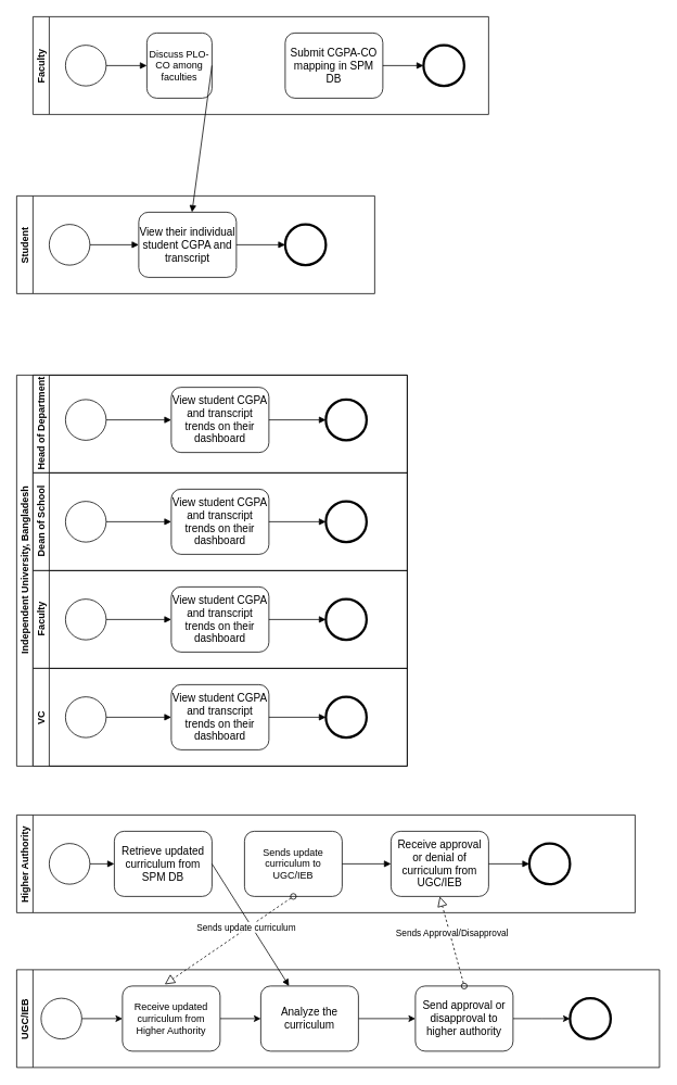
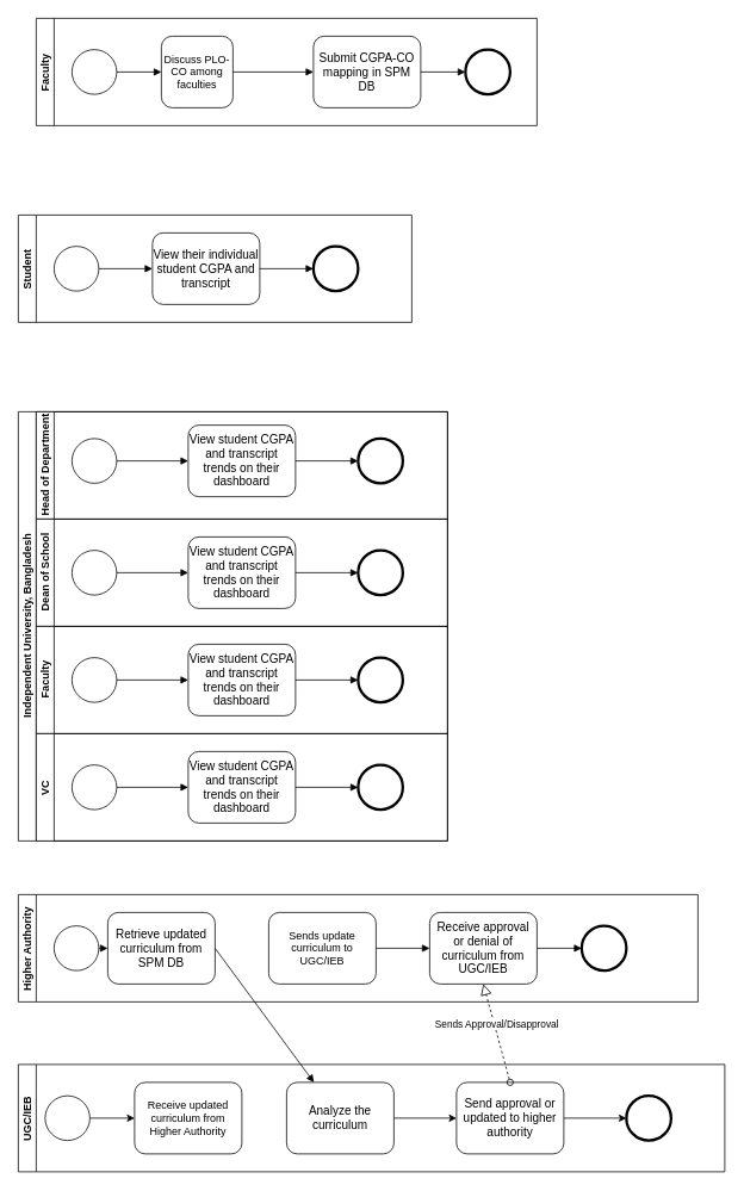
  <mxCell id="0" />
  <mxCell id="1" parent="0" />
  <mxCell id="2" value="Student" style="swimlane;startSize=20;horizontal=0;" parent="1" vertex="1"><mxGeometry x="20" y="240" width="440" height="120" as="geometry" /></mxCell>
  <mxCell id="3" value="" style="shape=mxgraph.bpmn.shape;html=1;verticalLabelPosition=bottom;labelBackgroundColor=#ffffff;verticalAlign=top;align=center;perimeter=ellipsePerimeter;outlineConnect=0;outline=standard;symbol=general;" parent="2" vertex="1"><mxGeometry x="40" y="35" width="50" height="50" as="geometry" /></mxCell>
  <mxCell id="4" value="&lt;span style=&quot;font-size: 10.0pt ; font-family: &amp;#34;arial&amp;#34; , sans-serif&quot;&gt;View their individual student CGPA and transcript&lt;/span&gt;" style="shape=ext;rounded=1;html=1;whiteSpace=wrap;" parent="2" vertex="1"><mxGeometry x="150" y="20" width="120" height="80" as="geometry" /></mxCell>
  <mxCell id="5" value="" style="endArrow=block;endFill=1;endSize=6;html=1;exitX=1;exitY=0.5;exitDx=0;exitDy=0;entryX=0;entryY=0.5;entryDx=0;entryDy=0;" edge="1" parent="2" source="3" target="4"><mxGeometry width="100" relative="1" as="geometry"><mxPoint x="110" y="70" as="sourcePoint" /><mxPoint x="130" y="80" as="targetPoint" /></mxGeometry></mxCell>
  <mxCell id="6" value="" style="shape=mxgraph.bpmn.shape;html=1;verticalLabelPosition=bottom;labelBackgroundColor=#ffffff;verticalAlign=top;align=center;perimeter=ellipsePerimeter;outlineConnect=0;outline=end;symbol=general;" vertex="1" parent="2"><mxGeometry x="330" y="35" width="50" height="50" as="geometry" /></mxCell>
  <mxCell id="7" value="" style="endArrow=block;endFill=1;endSize=6;html=1;exitX=1;exitY=0.5;exitDx=0;exitDy=0;entryX=0;entryY=0.5;entryDx=0;entryDy=0;" edge="1" parent="2" source="4" target="6"><mxGeometry width="100" relative="1" as="geometry"><mxPoint x="290" y="-30" as="sourcePoint" /><mxPoint x="390" y="-30" as="targetPoint" /></mxGeometry></mxCell>
  <mxCell id="8" value="Independent University, Bangladesh" style="swimlane;html=1;childLayout=stackLayout;resizeParent=1;resizeParentMax=0;horizontal=0;startSize=20;horizontalStack=0;" parent="1" vertex="1"><mxGeometry x="20" y="460" width="480" height="480" as="geometry" /></mxCell>
  <mxCell id="9" value="Head of Department" style="swimlane;html=1;startSize=20;horizontal=0;" parent="8" vertex="1"><mxGeometry x="20" width="460" height="120" as="geometry" /></mxCell>
  <mxCell id="10" value="&lt;p class=&quot;MsoNormal&quot;&gt;&lt;span style=&quot;font-size: 10.0pt ; font-family: &amp;#34;arial&amp;#34; , sans-serif&quot;&gt;View student CGPA and transcript trends on their&lt;br/&gt;dashboard&lt;b&gt;&lt;/b&gt;&lt;/span&gt;&lt;/p&gt;" style="shape=ext;rounded=1;html=1;whiteSpace=wrap;" parent="9" vertex="1"><mxGeometry x="170" y="15" width="120" height="80" as="geometry" /></mxCell>
  <mxCell id="11" value="" style="shape=mxgraph.bpmn.shape;html=1;verticalLabelPosition=bottom;labelBackgroundColor=#ffffff;verticalAlign=top;align=center;perimeter=ellipsePerimeter;outlineConnect=0;outline=standard;symbol=general;" parent="9" vertex="1"><mxGeometry x="40" y="30" width="50" height="50" as="geometry" /></mxCell>
  <mxCell id="12" value="" style="shape=mxgraph.bpmn.shape;html=1;verticalLabelPosition=bottom;labelBackgroundColor=#ffffff;verticalAlign=top;align=center;perimeter=ellipsePerimeter;outlineConnect=0;outline=end;symbol=general;" vertex="1" parent="9"><mxGeometry x="360" y="30" width="50" height="50" as="geometry" /></mxCell>
  <mxCell id="13" value="" style="endArrow=block;endFill=1;endSize=6;html=1;exitX=1;exitY=0.5;exitDx=0;exitDy=0;entryX=0;entryY=0.5;entryDx=0;entryDy=0;" edge="1" parent="9" target="12" source="10"><mxGeometry width="100" relative="1" as="geometry"><mxPoint x="430" y="35" as="sourcePoint" /><mxPoint x="430" y="-65" as="targetPoint" /></mxGeometry></mxCell>
  <mxCell id="14" value="" style="endArrow=block;endFill=1;endSize=6;html=1;exitX=1;exitY=0.5;exitDx=0;exitDy=0;entryX=0;entryY=0.5;entryDx=0;entryDy=0;" edge="1" parent="9" source="11" target="10"><mxGeometry width="100" relative="1" as="geometry"><mxPoint x="80" y="-150" as="sourcePoint" /><mxPoint x="140" y="-150" as="targetPoint" /></mxGeometry></mxCell>
  <mxCell id="15" value="Dean of School" style="swimlane;html=1;startSize=20;horizontal=0;" parent="8" vertex="1"><mxGeometry x="20" y="120" width="460" height="120" as="geometry" /></mxCell>
  <mxCell id="16" value="&lt;p class=&quot;MsoNormal&quot;&gt;&lt;span style=&quot;font-size: 10.0pt ; font-family: &amp;#34;arial&amp;#34; , sans-serif&quot;&gt;View student CGPA and transcript trends on their&lt;br/&gt;dashboard&lt;b&gt;&lt;/b&gt;&lt;/span&gt;&lt;/p&gt;" style="shape=ext;rounded=1;html=1;whiteSpace=wrap;" vertex="1" parent="15"><mxGeometry x="170" y="20" width="120" height="80" as="geometry" /></mxCell>
  <mxCell id="17" value="" style="shape=mxgraph.bpmn.shape;html=1;verticalLabelPosition=bottom;labelBackgroundColor=#ffffff;verticalAlign=top;align=center;perimeter=ellipsePerimeter;outlineConnect=0;outline=standard;symbol=general;" vertex="1" parent="15"><mxGeometry x="40" y="35" width="50" height="50" as="geometry" /></mxCell>
  <mxCell id="18" value="" style="shape=mxgraph.bpmn.shape;html=1;verticalLabelPosition=bottom;labelBackgroundColor=#ffffff;verticalAlign=top;align=center;perimeter=ellipsePerimeter;outlineConnect=0;outline=end;symbol=general;" vertex="1" parent="15"><mxGeometry x="360" y="35" width="50" height="50" as="geometry" /></mxCell>
  <mxCell id="19" value="" style="endArrow=block;endFill=1;endSize=6;html=1;exitX=1;exitY=0.5;exitDx=0;exitDy=0;entryX=0;entryY=0.5;entryDx=0;entryDy=0;" edge="1" parent="15" source="16" target="18"><mxGeometry width="100" relative="1" as="geometry"><mxPoint x="290" y="-190" as="sourcePoint" /><mxPoint x="290" y="-290" as="targetPoint" /></mxGeometry></mxCell>
  <mxCell id="20" value="" style="endArrow=block;endFill=1;endSize=6;html=1;exitX=1;exitY=0.5;exitDx=0;exitDy=0;entryX=0;entryY=0.5;entryDx=0;entryDy=0;" edge="1" parent="15" source="17" target="16"><mxGeometry width="100" relative="1" as="geometry"><mxPoint x="-60" y="-375" as="sourcePoint" /><mxPoint y="-375" as="targetPoint" /></mxGeometry></mxCell>
  <mxCell id="21" value="Faculty" style="swimlane;html=1;startSize=20;horizontal=0;" parent="8" vertex="1"><mxGeometry x="20" y="240" width="460" height="120" as="geometry" /></mxCell>
  <mxCell id="22" value="&lt;p class=&quot;MsoNormal&quot;&gt;&lt;span style=&quot;font-size: 10.0pt ; font-family: &amp;#34;arial&amp;#34; , sans-serif&quot;&gt;View student CGPA and transcript trends on their&lt;br/&gt;dashboard&lt;b&gt;&lt;/b&gt;&lt;/span&gt;&lt;/p&gt;" style="shape=ext;rounded=1;html=1;whiteSpace=wrap;" vertex="1" parent="21"><mxGeometry x="170" y="20" width="120" height="80" as="geometry" /></mxCell>
  <mxCell id="23" value="" style="shape=mxgraph.bpmn.shape;html=1;verticalLabelPosition=bottom;labelBackgroundColor=#ffffff;verticalAlign=top;align=center;perimeter=ellipsePerimeter;outlineConnect=0;outline=standard;symbol=general;" vertex="1" parent="21"><mxGeometry x="40" y="35" width="50" height="50" as="geometry" /></mxCell>
  <mxCell id="24" value="" style="shape=mxgraph.bpmn.shape;html=1;verticalLabelPosition=bottom;labelBackgroundColor=#ffffff;verticalAlign=top;align=center;perimeter=ellipsePerimeter;outlineConnect=0;outline=end;symbol=general;" vertex="1" parent="21"><mxGeometry x="360" y="35" width="50" height="50" as="geometry" /></mxCell>
  <mxCell id="25" value="" style="endArrow=block;endFill=1;endSize=6;html=1;exitX=1;exitY=0.5;exitDx=0;exitDy=0;entryX=0;entryY=0.5;entryDx=0;entryDy=0;" edge="1" parent="21" source="22" target="24"><mxGeometry width="100" relative="1" as="geometry"><mxPoint x="290" y="-190" as="sourcePoint" /><mxPoint x="290" y="-290" as="targetPoint" /></mxGeometry></mxCell>
  <mxCell id="26" value="" style="endArrow=block;endFill=1;endSize=6;html=1;exitX=1;exitY=0.5;exitDx=0;exitDy=0;entryX=0;entryY=0.5;entryDx=0;entryDy=0;" edge="1" parent="21" source="23" target="22"><mxGeometry width="100" relative="1" as="geometry"><mxPoint x="-60" y="-375" as="sourcePoint" /><mxPoint y="-375" as="targetPoint" /></mxGeometry></mxCell>
  <mxCell id="27" value="VC" style="swimlane;startSize=20;horizontal=0;" parent="8" vertex="1"><mxGeometry x="20" y="360" width="460" height="120" as="geometry" /></mxCell>
  <mxCell id="28" value="&lt;p class=&quot;MsoNormal&quot;&gt;&lt;span style=&quot;font-size: 10.0pt ; font-family: &amp;#34;arial&amp;#34; , sans-serif&quot;&gt;View student CGPA and transcript trends on their&lt;br/&gt;dashboard&lt;b&gt;&lt;/b&gt;&lt;/span&gt;&lt;/p&gt;" style="shape=ext;rounded=1;html=1;whiteSpace=wrap;" vertex="1" parent="27"><mxGeometry x="170" y="20" width="120" height="80" as="geometry" /></mxCell>
  <mxCell id="29" value="" style="shape=mxgraph.bpmn.shape;html=1;verticalLabelPosition=bottom;labelBackgroundColor=#ffffff;verticalAlign=top;align=center;perimeter=ellipsePerimeter;outlineConnect=0;outline=standard;symbol=general;" vertex="1" parent="27"><mxGeometry x="40" y="35" width="50" height="50" as="geometry" /></mxCell>
  <mxCell id="30" value="" style="shape=mxgraph.bpmn.shape;html=1;verticalLabelPosition=bottom;labelBackgroundColor=#ffffff;verticalAlign=top;align=center;perimeter=ellipsePerimeter;outlineConnect=0;outline=end;symbol=general;" vertex="1" parent="27"><mxGeometry x="360" y="35" width="50" height="50" as="geometry" /></mxCell>
  <mxCell id="31" value="" style="endArrow=block;endFill=1;endSize=6;html=1;exitX=1;exitY=0.5;exitDx=0;exitDy=0;entryX=0;entryY=0.5;entryDx=0;entryDy=0;" edge="1" parent="27" source="28" target="30"><mxGeometry width="100" relative="1" as="geometry"><mxPoint x="290" y="-190" as="sourcePoint" /><mxPoint x="290" y="-290" as="targetPoint" /></mxGeometry></mxCell>
  <mxCell id="32" value="" style="endArrow=block;endFill=1;endSize=6;html=1;exitX=1;exitY=0.5;exitDx=0;exitDy=0;entryX=0;entryY=0.5;entryDx=0;entryDy=0;" edge="1" parent="27" source="29" target="28"><mxGeometry width="100" relative="1" as="geometry"><mxPoint x="-60" y="-375" as="sourcePoint" /><mxPoint y="-375" as="targetPoint" /></mxGeometry></mxCell>
  <mxCell id="33" value="Higher Authority" style="swimlane;startSize=20;horizontal=0;" parent="1" vertex="1"><mxGeometry x="20" y="1000" width="760" height="120" as="geometry" /></mxCell>
  <mxCell id="34" value="" style="shape=mxgraph.bpmn.shape;html=1;verticalLabelPosition=bottom;labelBackgroundColor=#ffffff;verticalAlign=top;align=center;perimeter=ellipsePerimeter;outlineConnect=0;outline=standard;symbol=general;" parent="33" vertex="1"><mxGeometry x="40" y="35" width="50" height="50" as="geometry" /></mxCell>
- <mxCell id="35" value="&lt;span style=&quot;font-size: 10.0pt ; font-family: &amp;#34;arial&amp;#34; , sans-serif&quot;&gt;Retrieve updated curriculum from SPM DB&lt;/span&gt;" style="shape=ext;rounded=1;html=1;whiteSpace=wrap;" parent="33" vertex="1"><mxGeometry x="120" y="20" width="120" height="80" as="geometry" /></mxCell>
+ <mxCell id="35" value="&lt;span style=&quot;font-size: 10.0pt ; font-family: &amp;#34;arial&amp;#34; , sans-serif&quot;&gt;Retrieve updated curriculum from SPM DB&lt;/span&gt;" style="shape=ext;rounded=1;html=1;whiteSpace=wrap;" parent="33" vertex="1"><mxGeometry x="100" y="20" width="120" height="80" as="geometry" /></mxCell>
  <mxCell id="36" value="&lt;span style=&quot;font-size: 10.0pt ; font-family: &amp;#34;arial&amp;#34; , sans-serif&quot;&gt;Receive approval or denial of curriculum from UGC/IEB&lt;/span&gt;" style="shape=ext;rounded=1;html=1;whiteSpace=wrap;" parent="33" vertex="1"><mxGeometry x="460" y="20" width="120" height="80" as="geometry" /></mxCell>
  <mxCell id="37" value="" style="shape=mxgraph.bpmn.shape;html=1;verticalLabelPosition=bottom;labelBackgroundColor=#ffffff;verticalAlign=top;align=center;perimeter=ellipsePerimeter;outlineConnect=0;outline=end;symbol=general;" vertex="1" parent="33"><mxGeometry x="630" y="35" width="50" height="50" as="geometry" /></mxCell>
  <mxCell id="38" value="" style="endArrow=block;endFill=1;endSize=6;html=1;exitX=1;exitY=0.5;exitDx=0;exitDy=0;entryX=0;entryY=0.5;entryDx=0;entryDy=0;" edge="1" parent="33" source="34" target="35"><mxGeometry width="100" relative="1" as="geometry"><mxPoint x="110" y="90" as="sourcePoint" /><mxPoint x="210" y="90" as="targetPoint" /></mxGeometry></mxCell>
  <mxCell id="39" value="" style="endArrow=block;endFill=1;endSize=6;html=1;exitX=1;exitY=0.5;exitDx=0;exitDy=0;entryX=0;entryY=0.5;entryDx=0;entryDy=0;" edge="1" parent="33" source="36" target="37"><mxGeometry width="100" relative="1" as="geometry"><mxPoint x="250.0" y="80" as="sourcePoint" /><mxPoint x="310" y="80" as="targetPoint" /></mxGeometry></mxCell>
  <mxCell id="40" value="Sends update curriculum to UGC/IEB" style="shape=ext;rounded=1;html=1;whiteSpace=wrap;" vertex="1" parent="33"><mxGeometry x="280" y="20" width="120" height="80" as="geometry" /></mxCell>
  <mxCell id="41" value="" style="endArrow=block;endFill=1;endSize=6;html=1;exitX=1;exitY=0.5;exitDx=0;exitDy=0;" edge="1" parent="33" source="35" target="49"><mxGeometry width="100" relative="1" as="geometry"><mxPoint x="260" y="90" as="sourcePoint" /><mxPoint x="360" y="90" as="targetPoint" /></mxGeometry></mxCell>
  <mxCell id="42" value="" style="endArrow=block;endFill=1;endSize=6;html=1;exitX=1;exitY=0.5;exitDx=0;exitDy=0;entryX=0;entryY=0.5;entryDx=0;entryDy=0;" edge="1" parent="33" source="40" target="36"><mxGeometry width="100" relative="1" as="geometry"><mxPoint x="410" y="70" as="sourcePoint" /><mxPoint x="510" y="70" as="targetPoint" /></mxGeometry></mxCell>
  <mxCell id="43" value="UGC/IEB" style="swimlane;startSize=20;horizontal=0;" parent="1" vertex="1"><mxGeometry x="20" y="1190" width="790" height="120" as="geometry" /></mxCell>
  <mxCell id="44" style="edgeStyle=orthogonalEdgeStyle;rounded=0;orthogonalLoop=1;jettySize=auto;html=1;entryX=0;entryY=0.5;entryDx=0;entryDy=0;" parent="43" source="45" target="47" edge="1"><mxGeometry relative="1" as="geometry" /></mxCell>
  <mxCell id="45" value="" style="shape=mxgraph.bpmn.shape;html=1;verticalLabelPosition=bottom;labelBackgroundColor=#ffffff;verticalAlign=top;align=center;perimeter=ellipsePerimeter;outlineConnect=0;outline=standard;symbol=general;" parent="43" vertex="1"><mxGeometry x="30" y="35" width="50" height="50" as="geometry" /></mxCell>
- <mxCell id="46" style="edgeStyle=orthogonalEdgeStyle;rounded=0;orthogonalLoop=1;jettySize=auto;html=1;entryX=0;entryY=0.5;entryDx=0;entryDy=0;" parent="43" source="47" target="49" edge="1"><mxGeometry relative="1" as="geometry" /></mxCell>
  <mxCell id="47" value="Receive updated curriculum from Higher Authority" style="shape=ext;rounded=1;html=1;whiteSpace=wrap;" parent="43" vertex="1"><mxGeometry x="130" y="20" width="120" height="80" as="geometry" /></mxCell>
  <mxCell id="48" style="edgeStyle=orthogonalEdgeStyle;rounded=0;orthogonalLoop=1;jettySize=auto;html=1;entryX=0;entryY=0.5;entryDx=0;entryDy=0;" parent="43" source="49" target="51" edge="1"><mxGeometry relative="1" as="geometry" /></mxCell>
  <mxCell id="49" value="&lt;span style=&quot;font-size: 10.0pt ; font-family: &amp;#34;arial&amp;#34; , sans-serif&quot;&gt;Analyze the curriculum&lt;/span&gt;" style="shape=ext;rounded=1;html=1;whiteSpace=wrap;" parent="43" vertex="1"><mxGeometry x="300" y="20" width="120" height="80" as="geometry" /></mxCell>
  <mxCell id="50" style="edgeStyle=orthogonalEdgeStyle;rounded=0;orthogonalLoop=1;jettySize=auto;html=1;entryX=0;entryY=0.5;entryDx=0;entryDy=0;" parent="43" source="51" edge="1"><mxGeometry relative="1" as="geometry"><mxPoint x="680" y="60" as="targetPoint" /></mxGeometry></mxCell>
- <mxCell id="51" value="&lt;span style=&quot;font-size: 10.0pt ; font-family: &amp;#34;arial&amp;#34; , sans-serif&quot;&gt;Send approval or disapproval to higher authority&lt;/span&gt;" style="shape=ext;rounded=1;html=1;whiteSpace=wrap;" parent="43" vertex="1"><mxGeometry x="490" y="20" width="120" height="80" as="geometry" /></mxCell>
+ <mxCell id="51" value="&lt;span style=&quot;font-size: 10.0pt ; font-family: &amp;#34;arial&amp;#34; , sans-serif&quot;&gt;Send approval or updated to higher authority&lt;/span&gt;" style="shape=ext;rounded=1;html=1;whiteSpace=wrap;" parent="43" vertex="1"><mxGeometry x="490" y="20" width="120" height="80" as="geometry" /></mxCell>
  <mxCell id="52" value="" style="shape=mxgraph.bpmn.shape;html=1;verticalLabelPosition=bottom;labelBackgroundColor=#ffffff;verticalAlign=top;align=center;perimeter=ellipsePerimeter;outlineConnect=0;outline=end;symbol=general;" vertex="1" parent="43"><mxGeometry x="680" y="35" width="50" height="50" as="geometry" /></mxCell>
- <mxCell id="53" value="" style="startArrow=oval;startFill=0;startSize=7;endArrow=block;endFill=0;endSize=10;dashed=1;html=1;exitX=0.5;exitY=1;exitDx=0;exitDy=0;entryX=0.433;entryY=-0.025;entryDx=0;entryDy=0;entryPerimeter=0;" parent="1" source="40" target="47" edge="1"><mxGeometry width="100" relative="1" as="geometry"><mxPoint x="300" y="1200" as="sourcePoint" /><mxPoint x="400" y="1200" as="targetPoint" /></mxGeometry></mxCell>
- <mxCell id="54" value="Sends update curriculum" style="edgeLabel;html=1;align=center;verticalAlign=middle;resizable=0;points=[];" parent="53" vertex="1" connectable="0"><mxGeometry x="-0.278" y="-2" relative="1" as="geometry"><mxPoint as="offset" /></mxGeometry></mxCell>
  <mxCell id="55" value="Faculty" style="swimlane;startSize=20;horizontal=0;" parent="1" vertex="1"><mxGeometry x="40" y="20" width="560" height="120" as="geometry" /></mxCell>
  <mxCell id="56" value="" style="shape=mxgraph.bpmn.shape;html=1;verticalLabelPosition=bottom;labelBackgroundColor=#ffffff;verticalAlign=top;align=center;perimeter=ellipsePerimeter;outlineConnect=0;outline=standard;symbol=general;" parent="55" vertex="1"><mxGeometry x="40" y="35" width="50" height="50" as="geometry" /></mxCell>
  <mxCell id="57" value="&lt;span style=&quot;font-size: 10.0pt ; font-family: &amp;#34;arial&amp;#34; , sans-serif&quot;&gt;Submit CGPA-CO mapping in SPM DB&lt;/span&gt;" style="shape=ext;rounded=1;html=1;whiteSpace=wrap;" parent="55" vertex="1"><mxGeometry x="310" y="20" width="120" height="80" as="geometry" /></mxCell>
  <mxCell id="58" value="" style="shape=mxgraph.bpmn.shape;html=1;verticalLabelPosition=bottom;labelBackgroundColor=#ffffff;verticalAlign=top;align=center;perimeter=ellipsePerimeter;outlineConnect=0;outline=end;symbol=general;" vertex="1" parent="55"><mxGeometry x="480" y="35" width="50" height="50" as="geometry" /></mxCell>
  <mxCell id="59" value="Discuss PLO-CO among faculties" style="shape=ext;rounded=1;html=1;whiteSpace=wrap;" vertex="1" parent="55"><mxGeometry x="140" y="20" width="80" height="80" as="geometry" /></mxCell>
  <mxCell id="60" value="" style="endArrow=block;endFill=1;endSize=6;html=1;exitX=1;exitY=0.5;exitDx=0;exitDy=0;entryX=0;entryY=0.5;entryDx=0;entryDy=0;" edge="1" parent="55" source="56" target="59"><mxGeometry width="100" relative="1" as="geometry"><mxPoint x="100" y="80" as="sourcePoint" /><mxPoint x="200" y="80" as="targetPoint" /></mxGeometry></mxCell>
- <mxCell id="61" value="" style="endArrow=block;endFill=1;endSize=6;html=1;exitX=1;exitY=0.5;exitDx=0;exitDy=0;" edge="1" parent="55" source="59" target="4"><mxGeometry width="100" relative="1" as="geometry"><mxPoint x="270" y="100" as="sourcePoint" /><mxPoint x="370" y="100" as="targetPoint" /></mxGeometry></mxCell>
+ <mxCell id="61" value="" style="endArrow=block;endFill=1;endSize=6;html=1;exitX=1;exitY=0.5;exitDx=0;exitDy=0;entryX=0;entryY=0.5;entryDx=0;entryDy=0;" edge="1" parent="55" source="59" target="57"><mxGeometry width="100" relative="1" as="geometry"><mxPoint x="270" y="100" as="sourcePoint" /><mxPoint x="370" y="100" as="targetPoint" /></mxGeometry></mxCell>
  <mxCell id="62" value="" style="endArrow=block;endFill=1;endSize=6;html=1;exitX=1;exitY=0.5;exitDx=0;exitDy=0;entryX=0;entryY=0.5;entryDx=0;entryDy=0;" edge="1" parent="55" source="57" target="58"><mxGeometry width="100" relative="1" as="geometry"><mxPoint x="440" y="80" as="sourcePoint" /><mxPoint x="540" y="80" as="targetPoint" /></mxGeometry></mxCell>
  <mxCell id="63" value="" style="startArrow=oval;startFill=0;startSize=7;endArrow=block;endFill=0;endSize=10;dashed=1;html=1;exitX=0.5;exitY=0;exitDx=0;exitDy=0;entryX=0.5;entryY=1;entryDx=0;entryDy=0;" edge="1" parent="1" source="51" target="36"><mxGeometry width="100" relative="1" as="geometry"><mxPoint x="530" y="1150" as="sourcePoint" /><mxPoint x="630" y="1150" as="targetPoint" /></mxGeometry></mxCell>
  <mxCell id="64" value="Sends Approval/Disapproval" style="edgeLabel;html=1;align=center;verticalAlign=middle;resizable=0;points=[];" vertex="1" connectable="0" parent="63"><mxGeometry x="0.174" y="-2" relative="1" as="geometry"><mxPoint as="offset" /></mxGeometry></mxCell>
